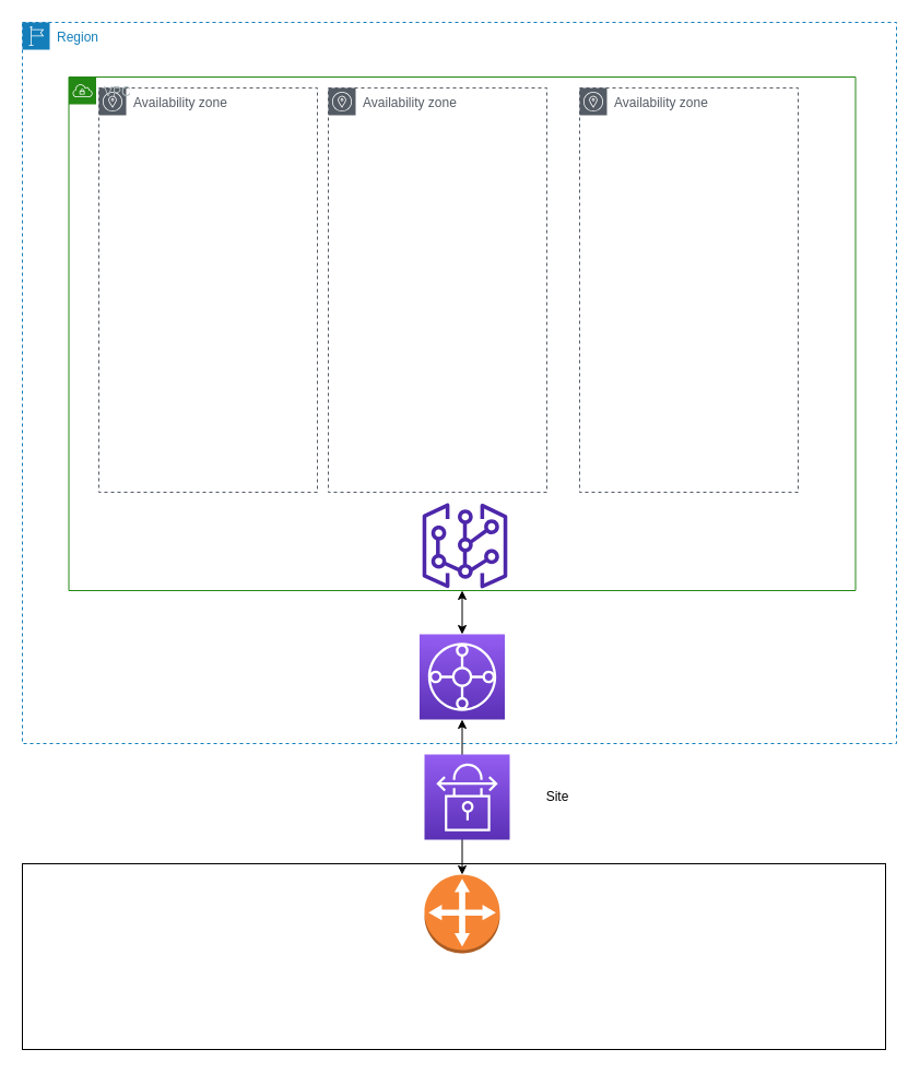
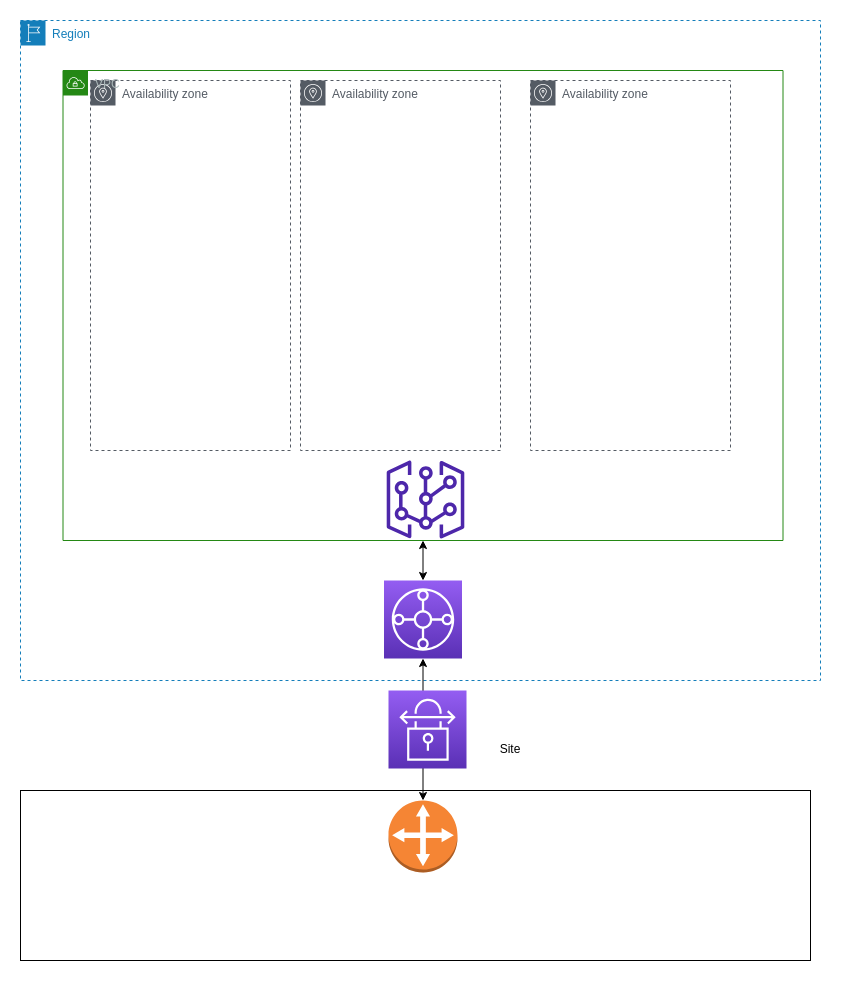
  <mxCell id="0" />
  <mxCell id="1" parent="0" />
  <mxCell id="2" value="" style="rounded=0;whiteSpace=wrap;html=1;labelBackgroundColor=default;labelBorderColor=none;fontColor=none;noLabel=1;shadow=0;" vertex="1" parent="1"><mxGeometry x="20" y="790" width="790" height="170" as="geometry" /></mxCell>
  <mxCell id="3" value="Region" style="points=[[0,0],[0.25,0],[0.5,0],[0.75,0],[1,0],[1,0.25],[1,0.5],[1,0.75],[1,1],[0.75,1],[0.5,1],[0.25,1],[0,1],[0,0.75],[0,0.5],[0,0.25]];outlineConnect=0;gradientColor=none;html=1;whiteSpace=wrap;fontSize=12;fontStyle=0;container=1;pointerEvents=0;collapsible=0;recursiveResize=0;shape=mxgraph.aws4.group;grIcon=mxgraph.aws4.group_region;strokeColor=#147EBA;fillColor=none;verticalAlign=top;align=left;spacingLeft=30;fontColor=#147EBA;dashed=1;" vertex="1" parent="1"><mxGeometry x="20" y="20" width="800" height="660" as="geometry" /></mxCell>
  <mxCell id="4" value="Availability zone" style="sketch=0;outlineConnect=0;gradientColor=none;html=1;whiteSpace=wrap;fontSize=12;fontStyle=0;shape=mxgraph.aws4.group;grIcon=mxgraph.aws4.group_availability_zone;strokeColor=#545B64;fillColor=none;verticalAlign=top;align=left;spacingLeft=30;fontColor=#545B64;dashed=1;" vertex="1" parent="3"><mxGeometry x="280" y="60" width="200" height="370" as="geometry" /></mxCell>
  <mxCell id="5" value="Availability zone" style="sketch=0;outlineConnect=0;gradientColor=none;html=1;whiteSpace=wrap;fontSize=12;fontStyle=0;shape=mxgraph.aws4.group;grIcon=mxgraph.aws4.group_availability_zone;strokeColor=#545B64;fillColor=none;verticalAlign=top;align=left;spacingLeft=30;fontColor=#545B64;dashed=1;" vertex="1" parent="3"><mxGeometry x="510" y="60" width="200" height="370" as="geometry" /></mxCell>
  <mxCell id="6" value="Availability zone" style="sketch=0;outlineConnect=0;gradientColor=none;html=1;whiteSpace=wrap;fontSize=12;fontStyle=0;shape=mxgraph.aws4.group;grIcon=mxgraph.aws4.group_availability_zone;strokeColor=#545B64;fillColor=none;verticalAlign=top;align=left;spacingLeft=30;fontColor=#545B64;dashed=1;" vertex="1" parent="1"><mxGeometry x="90" y="80" width="200" height="370" as="geometry" /></mxCell>
  <mxCell id="7" value="VPC" style="points=[[0,0],[0.25,0],[0.5,0],[0.75,0],[1,0],[1,0.25],[1,0.5],[1,0.75],[1,1],[0.75,1],[0.5,1],[0.25,1],[0,1],[0,0.75],[0,0.5],[0,0.25]];outlineConnect=0;gradientColor=none;html=1;whiteSpace=wrap;fontSize=12;fontStyle=0;container=1;pointerEvents=0;collapsible=0;recursiveResize=0;shape=mxgraph.aws4.group;grIcon=mxgraph.aws4.group_vpc;strokeColor=#248814;fillColor=none;verticalAlign=top;align=left;spacingLeft=30;fontColor=#AAB7B8;dashed=0;" vertex="1" parent="1"><mxGeometry x="62.5" y="70" width="720" height="470" as="geometry" /></mxCell>
  <mxCell id="8" value="" style="sketch=0;outlineConnect=0;fontColor=#232F3E;gradientColor=none;fillColor=#4D27AA;strokeColor=none;dashed=0;verticalLabelPosition=bottom;verticalAlign=top;align=center;html=1;fontSize=12;fontStyle=0;aspect=fixed;pointerEvents=1;shape=mxgraph.aws4.virtual_gateway;" vertex="1" parent="7"><mxGeometry x="323.5" y="390" width="78" height="78" as="geometry" /></mxCell>
  <mxCell id="9" value="" style="endArrow=classic;startArrow=classic;html=1;rounded=0;" edge="1" parent="1" source="10" target="7"><mxGeometry width="50" height="50" relative="1" as="geometry"><mxPoint x="390" y="460" as="sourcePoint" /><mxPoint x="440" y="410" as="targetPoint" /><Array as="points" /></mxGeometry></mxCell>
  <mxCell id="10" value="" style="sketch=0;points=[[0,0,0],[0.25,0,0],[0.5,0,0],[0.75,0,0],[1,0,0],[0,1,0],[0.25,1,0],[0.5,1,0],[0.75,1,0],[1,1,0],[0,0.25,0],[0,0.5,0],[0,0.75,0],[1,0.25,0],[1,0.5,0],[1,0.75,0]];outlineConnect=0;fontColor=#232F3E;gradientColor=#945DF2;gradientDirection=north;fillColor=#5A30B5;strokeColor=#ffffff;dashed=0;verticalLabelPosition=bottom;verticalAlign=top;align=center;html=1;fontSize=12;fontStyle=0;aspect=fixed;shape=mxgraph.aws4.resourceIcon;resIcon=mxgraph.aws4.transit_gateway;" vertex="1" parent="1"><mxGeometry x="383.5" y="580" width="78" height="78" as="geometry" /></mxCell>
  <mxCell id="11" value="" style="endArrow=classic;startArrow=none;html=1;rounded=0;entryX=0.5;entryY=1;entryDx=0;entryDy=0;entryPerimeter=0;" edge="1" parent="1" target="10"><mxGeometry width="50" height="50" relative="1" as="geometry"><mxPoint x="422.5" y="710" as="sourcePoint" /><mxPoint x="440" y="760" as="targetPoint" /></mxGeometry></mxCell>
  <mxCell id="12" value="" style="outlineConnect=0;dashed=0;verticalLabelPosition=bottom;verticalAlign=top;align=center;html=1;shape=mxgraph.aws3.customer_gateway;fillColor=#F58534;gradientColor=none;" vertex="1" parent="1"><mxGeometry x="388" y="800" width="69" height="72" as="geometry" /></mxCell>
  <mxCell id="13" value="" style="endArrow=none;startArrow=classic;html=1;rounded=0;entryX=0.5;entryY=1;entryDx=0;entryDy=0;entryPerimeter=0;" edge="1" parent="1" source="12"><mxGeometry width="50" height="50" relative="1" as="geometry"><mxPoint x="422.5" y="800" as="sourcePoint" /><mxPoint x="422.5" y="758" as="targetPoint" /></mxGeometry></mxCell>
  <mxCell id="14" value="" style="sketch=0;points=[[0,0,0],[0.25,0,0],[0.5,0,0],[0.75,0,0],[1,0,0],[0,1,0],[0.25,1,0],[0.5,1,0],[0.75,1,0],[1,1,0],[0,0.25,0],[0,0.5,0],[0,0.75,0],[1,0.25,0],[1,0.5,0],[1,0.75,0]];outlineConnect=0;fontColor=#232F3E;gradientColor=#945DF2;gradientDirection=north;fillColor=#5A30B5;strokeColor=#ffffff;dashed=0;verticalLabelPosition=bottom;verticalAlign=top;align=center;html=1;fontSize=12;fontStyle=0;aspect=fixed;shape=mxgraph.aws4.resourceIcon;resIcon=mxgraph.aws4.site_to_site_vpn;" vertex="1" parent="1"><mxGeometry x="388" y="690" width="78" height="78" as="geometry" /></mxCell>
- <mxCell id="15" value="Site" style="text;html=1;strokeColor=none;fillColor=none;align=center;verticalAlign=middle;whiteSpace=wrap;rounded=0;shadow=0;labelBackgroundColor=default;labelBorderColor=none;fontColor=none;" vertex="1" parent="1"><mxGeometry x="480" y="714" width="60" height="30" as="geometry" /></mxCell>
+ <mxCell id="15" value="Site" style="text;html=1;strokeColor=none;fillColor=none;align=center;verticalAlign=middle;whiteSpace=wrap;rounded=0;shadow=0;labelBackgroundColor=default;labelBorderColor=none;fontColor=none;" vertex="1" parent="1"><mxGeometry x="480" y="734" width="60" height="30" as="geometry" /></mxCell>
